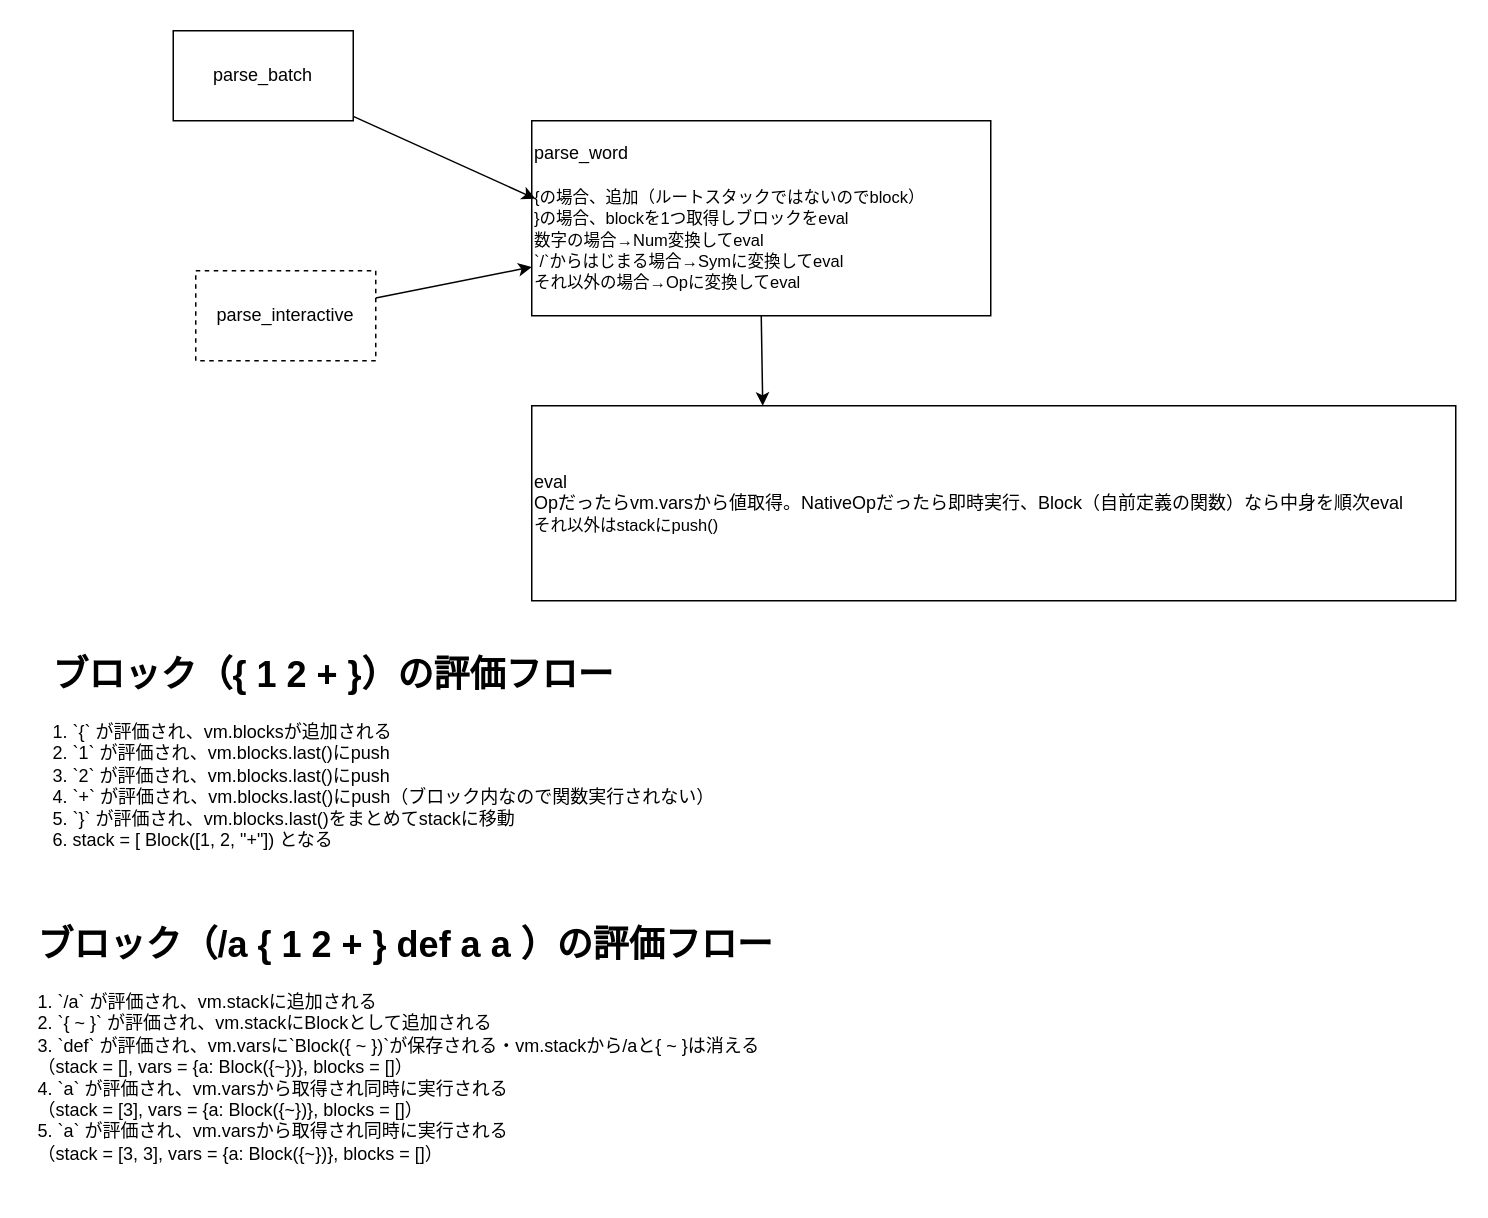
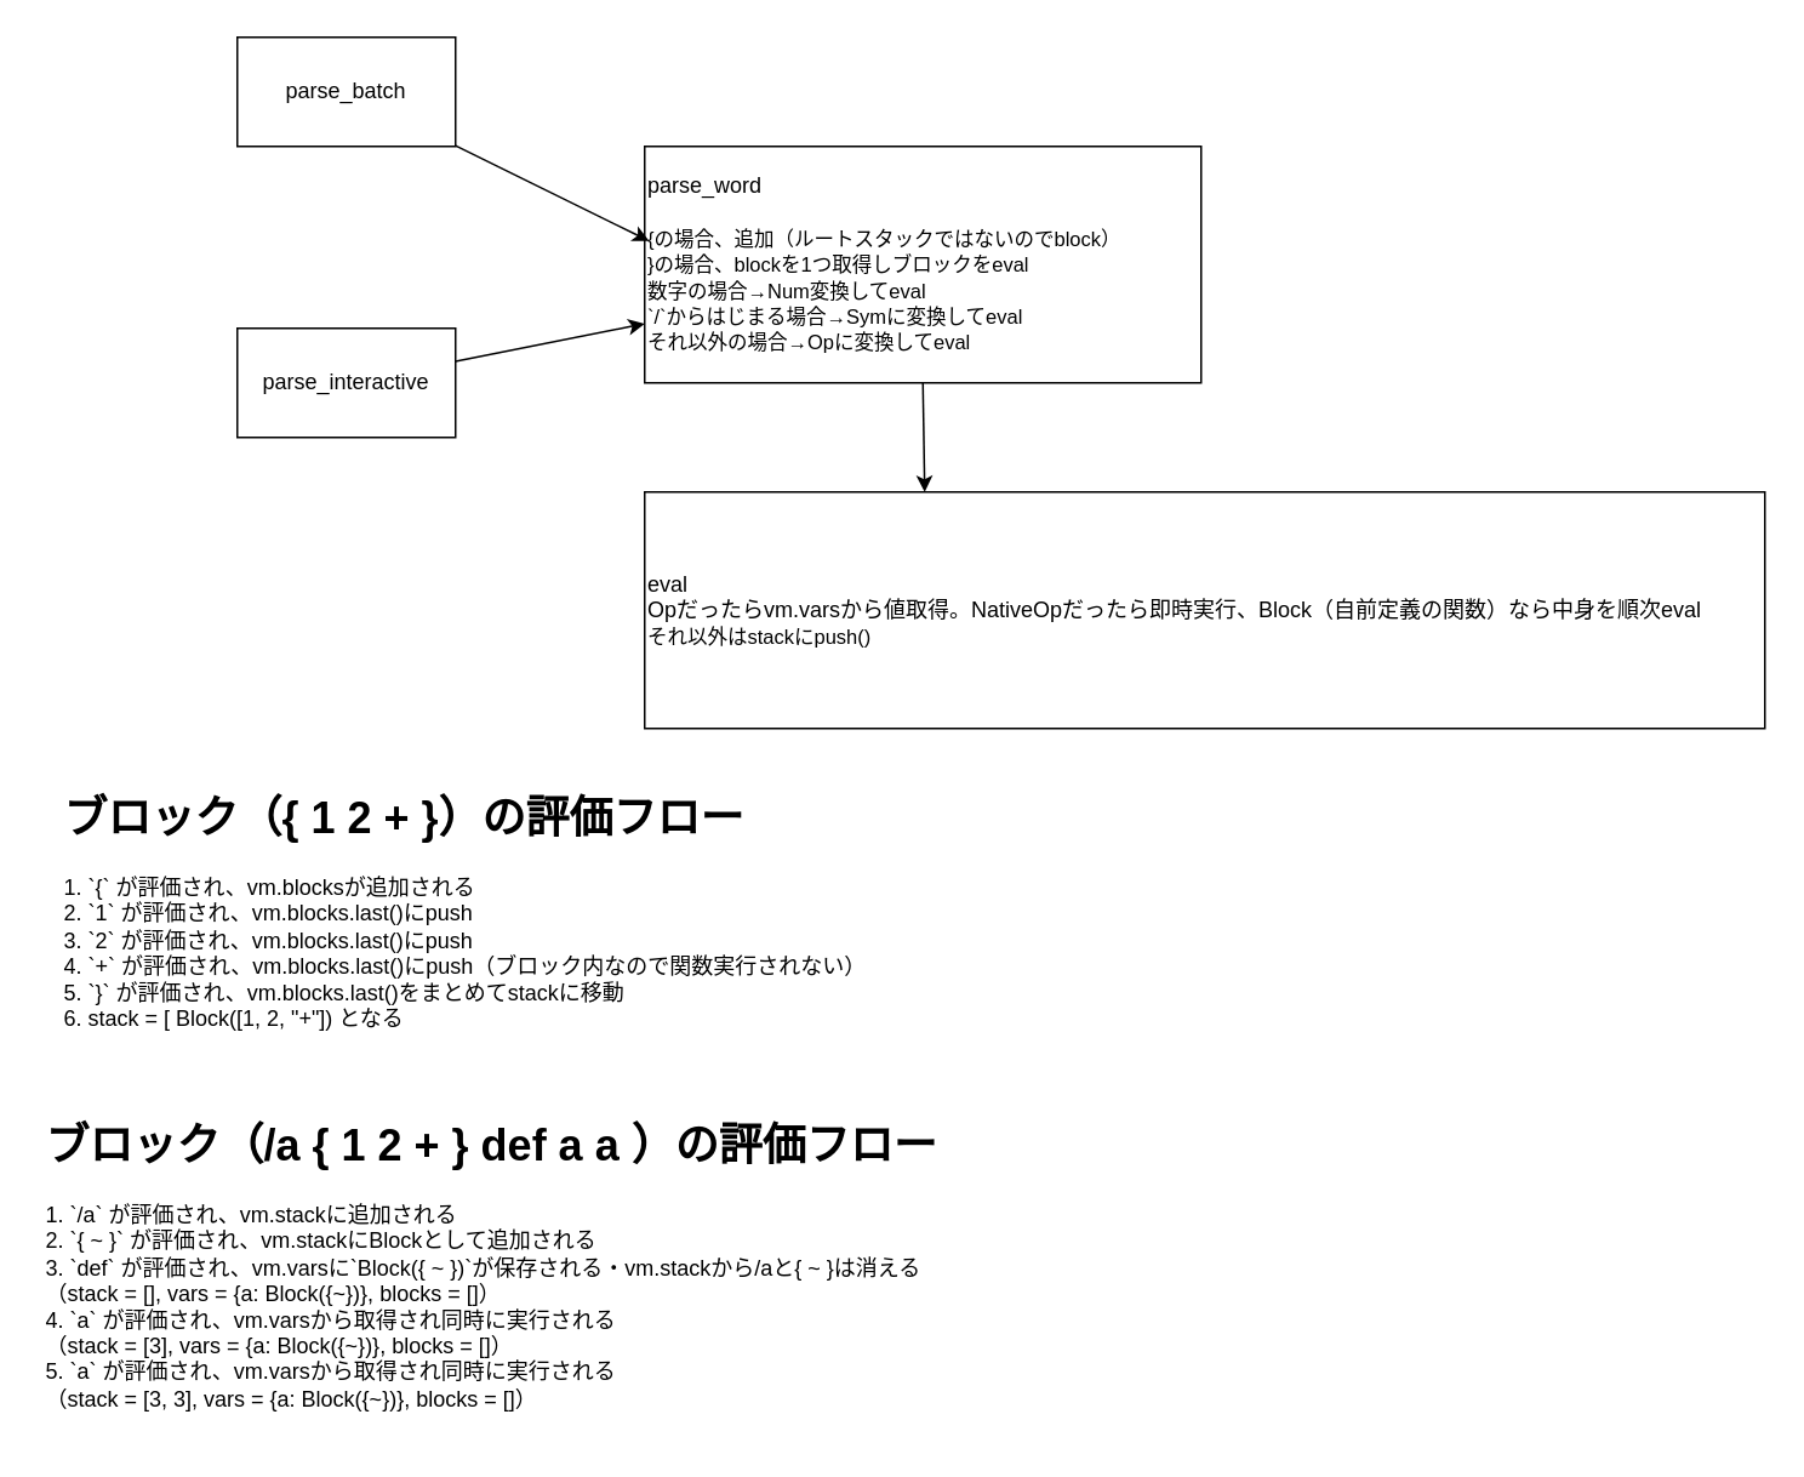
  <mxCell id="0" />
  <mxCell id="1" parent="0" />
  <mxCell id="2" style="edgeStyle=none;html=1;exitX=0.5;exitY=1;exitDx=0;exitDy=0;entryX=0.25;entryY=0;entryDx=0;entryDy=0;" edge="1" parent="1" source="3" target="8"><mxGeometry relative="1" as="geometry" /></mxCell>
  <mxCell id="3" value="parse_word&lt;br&gt;&lt;br&gt;&lt;span style=&quot;font-size: 11px; background-color: rgb(255, 255, 255);&quot;&gt;{の場合、追加&lt;/span&gt;&lt;span style=&quot;font-size: 11px; background-color: rgb(255, 255, 255);&quot;&gt;（ルートスタックではないのでblock）&lt;/span&gt;&lt;br style=&quot;border-color: var(--border-color); font-size: 11px;&quot;&gt;&lt;span style=&quot;font-size: 11px; background-color: rgb(255, 255, 255);&quot;&gt;}の場合、blockを1つ取得しブロックをeval&lt;br&gt;&lt;/span&gt;&lt;span style=&quot;font-size: 11px; background-color: rgb(255, 255, 255);&quot;&gt;数字の場合→Num変換してeval&lt;br&gt;&lt;/span&gt;&lt;span style=&quot;font-size: 11px; background-color: rgb(255, 255, 255);&quot;&gt;`/`からはじまる場合→Symに変換してeval&lt;/span&gt;&lt;span style=&quot;font-size: 11px; background-color: rgb(255, 255, 255);&quot;&gt;&lt;br&gt;それ以外の場合→Opに変換してeval&lt;br&gt;&lt;/span&gt;" style="rounded=0;whiteSpace=wrap;html=1;align=left;" vertex="1" parent="1"><mxGeometry x="354" y="80" width="306" height="130" as="geometry" /></mxCell>
  <mxCell id="4" style="edgeStyle=none;html=1;entryX=0.008;entryY=0.4;entryDx=0;entryDy=0;entryPerimeter=0;" edge="1" parent="1" source="5" target="3"><mxGeometry relative="1" as="geometry" /></mxCell>
- <mxCell id="5" value="parse_batch" style="rounded=0;whiteSpace=wrap;html=1;" vertex="1" parent="1"><mxGeometry x="115" y="20" width="120" height="60" as="geometry" /></mxCell>
+ <mxCell id="5" value="parse_batch" style="rounded=0;whiteSpace=wrap;html=1;" vertex="1" parent="1"><mxGeometry x="130" y="20" width="120" height="60" as="geometry" /></mxCell>
  <mxCell id="6" style="edgeStyle=none;html=1;entryX=0;entryY=0.75;entryDx=0;entryDy=0;" edge="1" parent="1" source="7" target="3"><mxGeometry relative="1" as="geometry" /></mxCell>
- <mxCell id="7" value="parse_interactive" style="rounded=0;whiteSpace=wrap;html=1;dashed=1;" vertex="1" parent="1"><mxGeometry x="130" y="180" width="120" height="60" as="geometry" /></mxCell>
+ <mxCell id="7" value="parse_interactive" style="rounded=0;whiteSpace=wrap;html=1;" vertex="1" parent="1"><mxGeometry x="130" y="180" width="120" height="60" as="geometry" /></mxCell>
  <mxCell id="8" value="eval&lt;br&gt;Opだったらvm.varsから値取得。NativeOpだったら即時実行、Block（自前定義の関数）なら中身を順次eval&lt;br&gt;&lt;span style=&quot;font-size: 11px; background-color: rgb(255, 255, 255);&quot;&gt;それ以外はstackにpush()&lt;br&gt;&lt;/span&gt;" style="rounded=0;whiteSpace=wrap;html=1;align=left;" vertex="1" parent="1"><mxGeometry x="354" y="270" width="616" height="130" as="geometry" /></mxCell>
  <mxCell id="9" value="&lt;h1&gt;ブロック（{ 1 2 + }）の評価フロー&lt;/h1&gt;&lt;p&gt;1. `{` が評価され、vm.blocksが追加される&lt;br&gt;2. `1` が評価され、vm.blocks.last()にpush&lt;br&gt;3. `2` が評価され、vm.blocks.last()にpush&lt;br&gt;4. `+` が評価され、vm.blocks.last()にpush（ブロック内なので関数実行されない）&lt;br&gt;5. `}` が評価され、vm.blocks.last()をまとめてstackに移動&lt;br&gt;6. stack = [ Block([1, 2, &quot;+&quot;]) となる&lt;/p&gt;" style="text;html=1;strokeColor=none;fillColor=none;spacing=5;spacingTop=-20;whiteSpace=wrap;overflow=hidden;rounded=0;" vertex="1" parent="1"><mxGeometry x="30" y="430" width="510" height="140" as="geometry" /></mxCell>
  <mxCell id="10" value="&lt;h1&gt;ブロック（/a { 1 2 + } def a a ）の評価フロー&lt;/h1&gt;&lt;p&gt;1. `/a` が評価され、vm.stackに追加される&lt;br&gt;2. `{ ~ }` が評価され、vm.stackにBlockとして追加される&lt;br&gt;3. `def` が評価され、vm.varsに`Block({ ~ })`が保存される・vm.stackから/aと{ ~ }は消える&lt;br&gt;（stack = [], vars = {a: Block({~})}, blocks = []）&lt;br&gt;4. `a` が評価され、vm.varsから取得され同時に実行される&lt;br&gt;（stack = [3], vars = {a: Block({~})}, blocks = []）&lt;br&gt;5. `a` が評価され、vm.varsから取得され同時に実行される&lt;br&gt;（stack = [3, 3], vars = {a: Block({~})}, blocks = []）&lt;br&gt;&lt;/p&gt;" style="text;html=1;strokeColor=none;fillColor=none;spacing=5;spacingTop=-20;whiteSpace=wrap;overflow=hidden;rounded=0;" vertex="1" parent="1"><mxGeometry x="20" y="610" width="510" height="180" as="geometry" /></mxCell>
